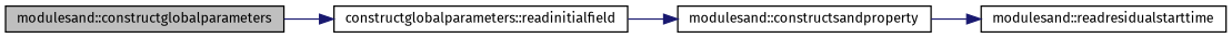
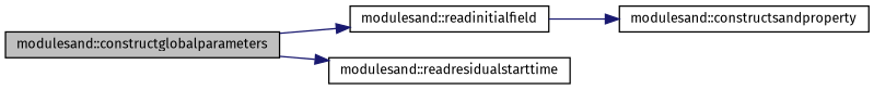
  digraph {
    fontname="Fira Sans"
    rankdir=LR
    node [color=black fillcolor=white fontname="Fira Sans" fontsize=10 shape=record style=filled]
    edge [color=midnightblue fontname="Fira Sans" fontsize=10 labelfontname=Helvetica labelfontsize=10 style=solid]
    n1 [fillcolor=grey75 fontcolor=black height=0.2 label="modulesand::constructglobalparameters" width=0.4]
-   n2 [height=0.2 label="constructglobalparameters::readinitialfield" width=0.4]
+   n2 [height=0.2 label="modulesand::readinitialfield" width=0.4]
    n3 [height=0.2 label="modulesand::readresidualstarttime" width=0.4]
    n4 [height=0.2 label="modulesand::constructsandproperty" width=0.4]
    n1 -> n2
-   n4 -> n3
+   n1 -> n3
    n2 -> n4
  }
